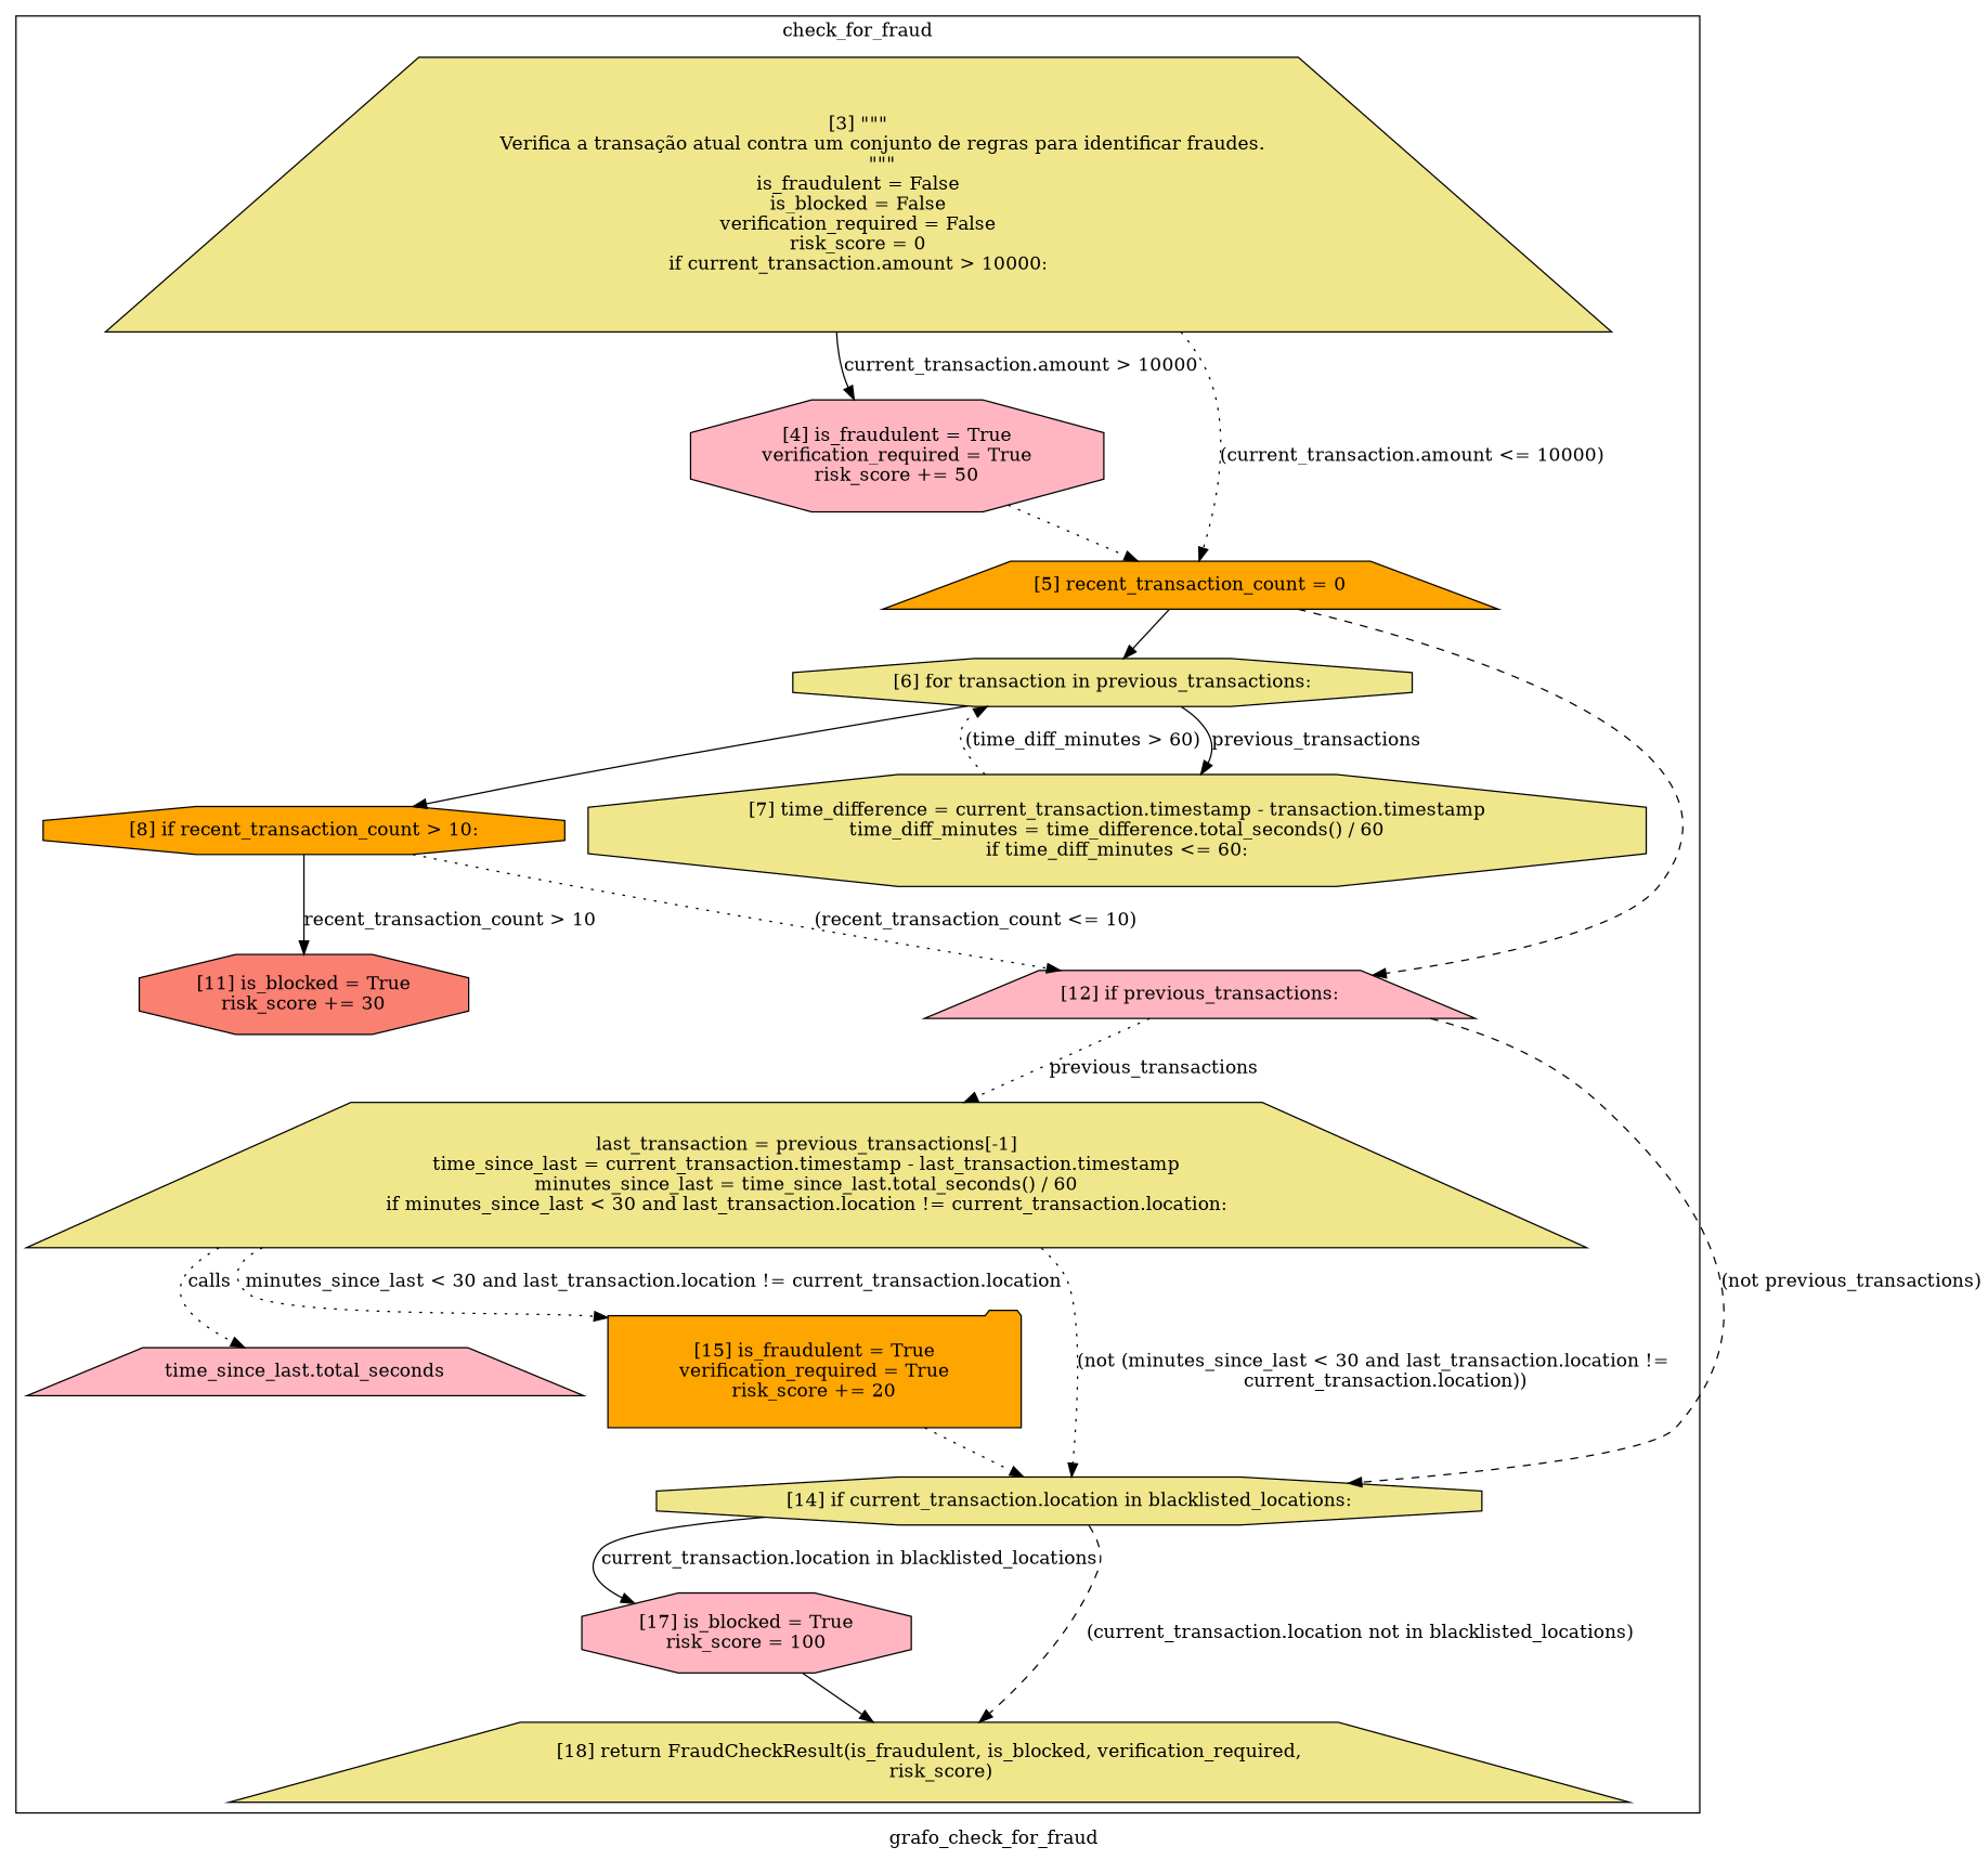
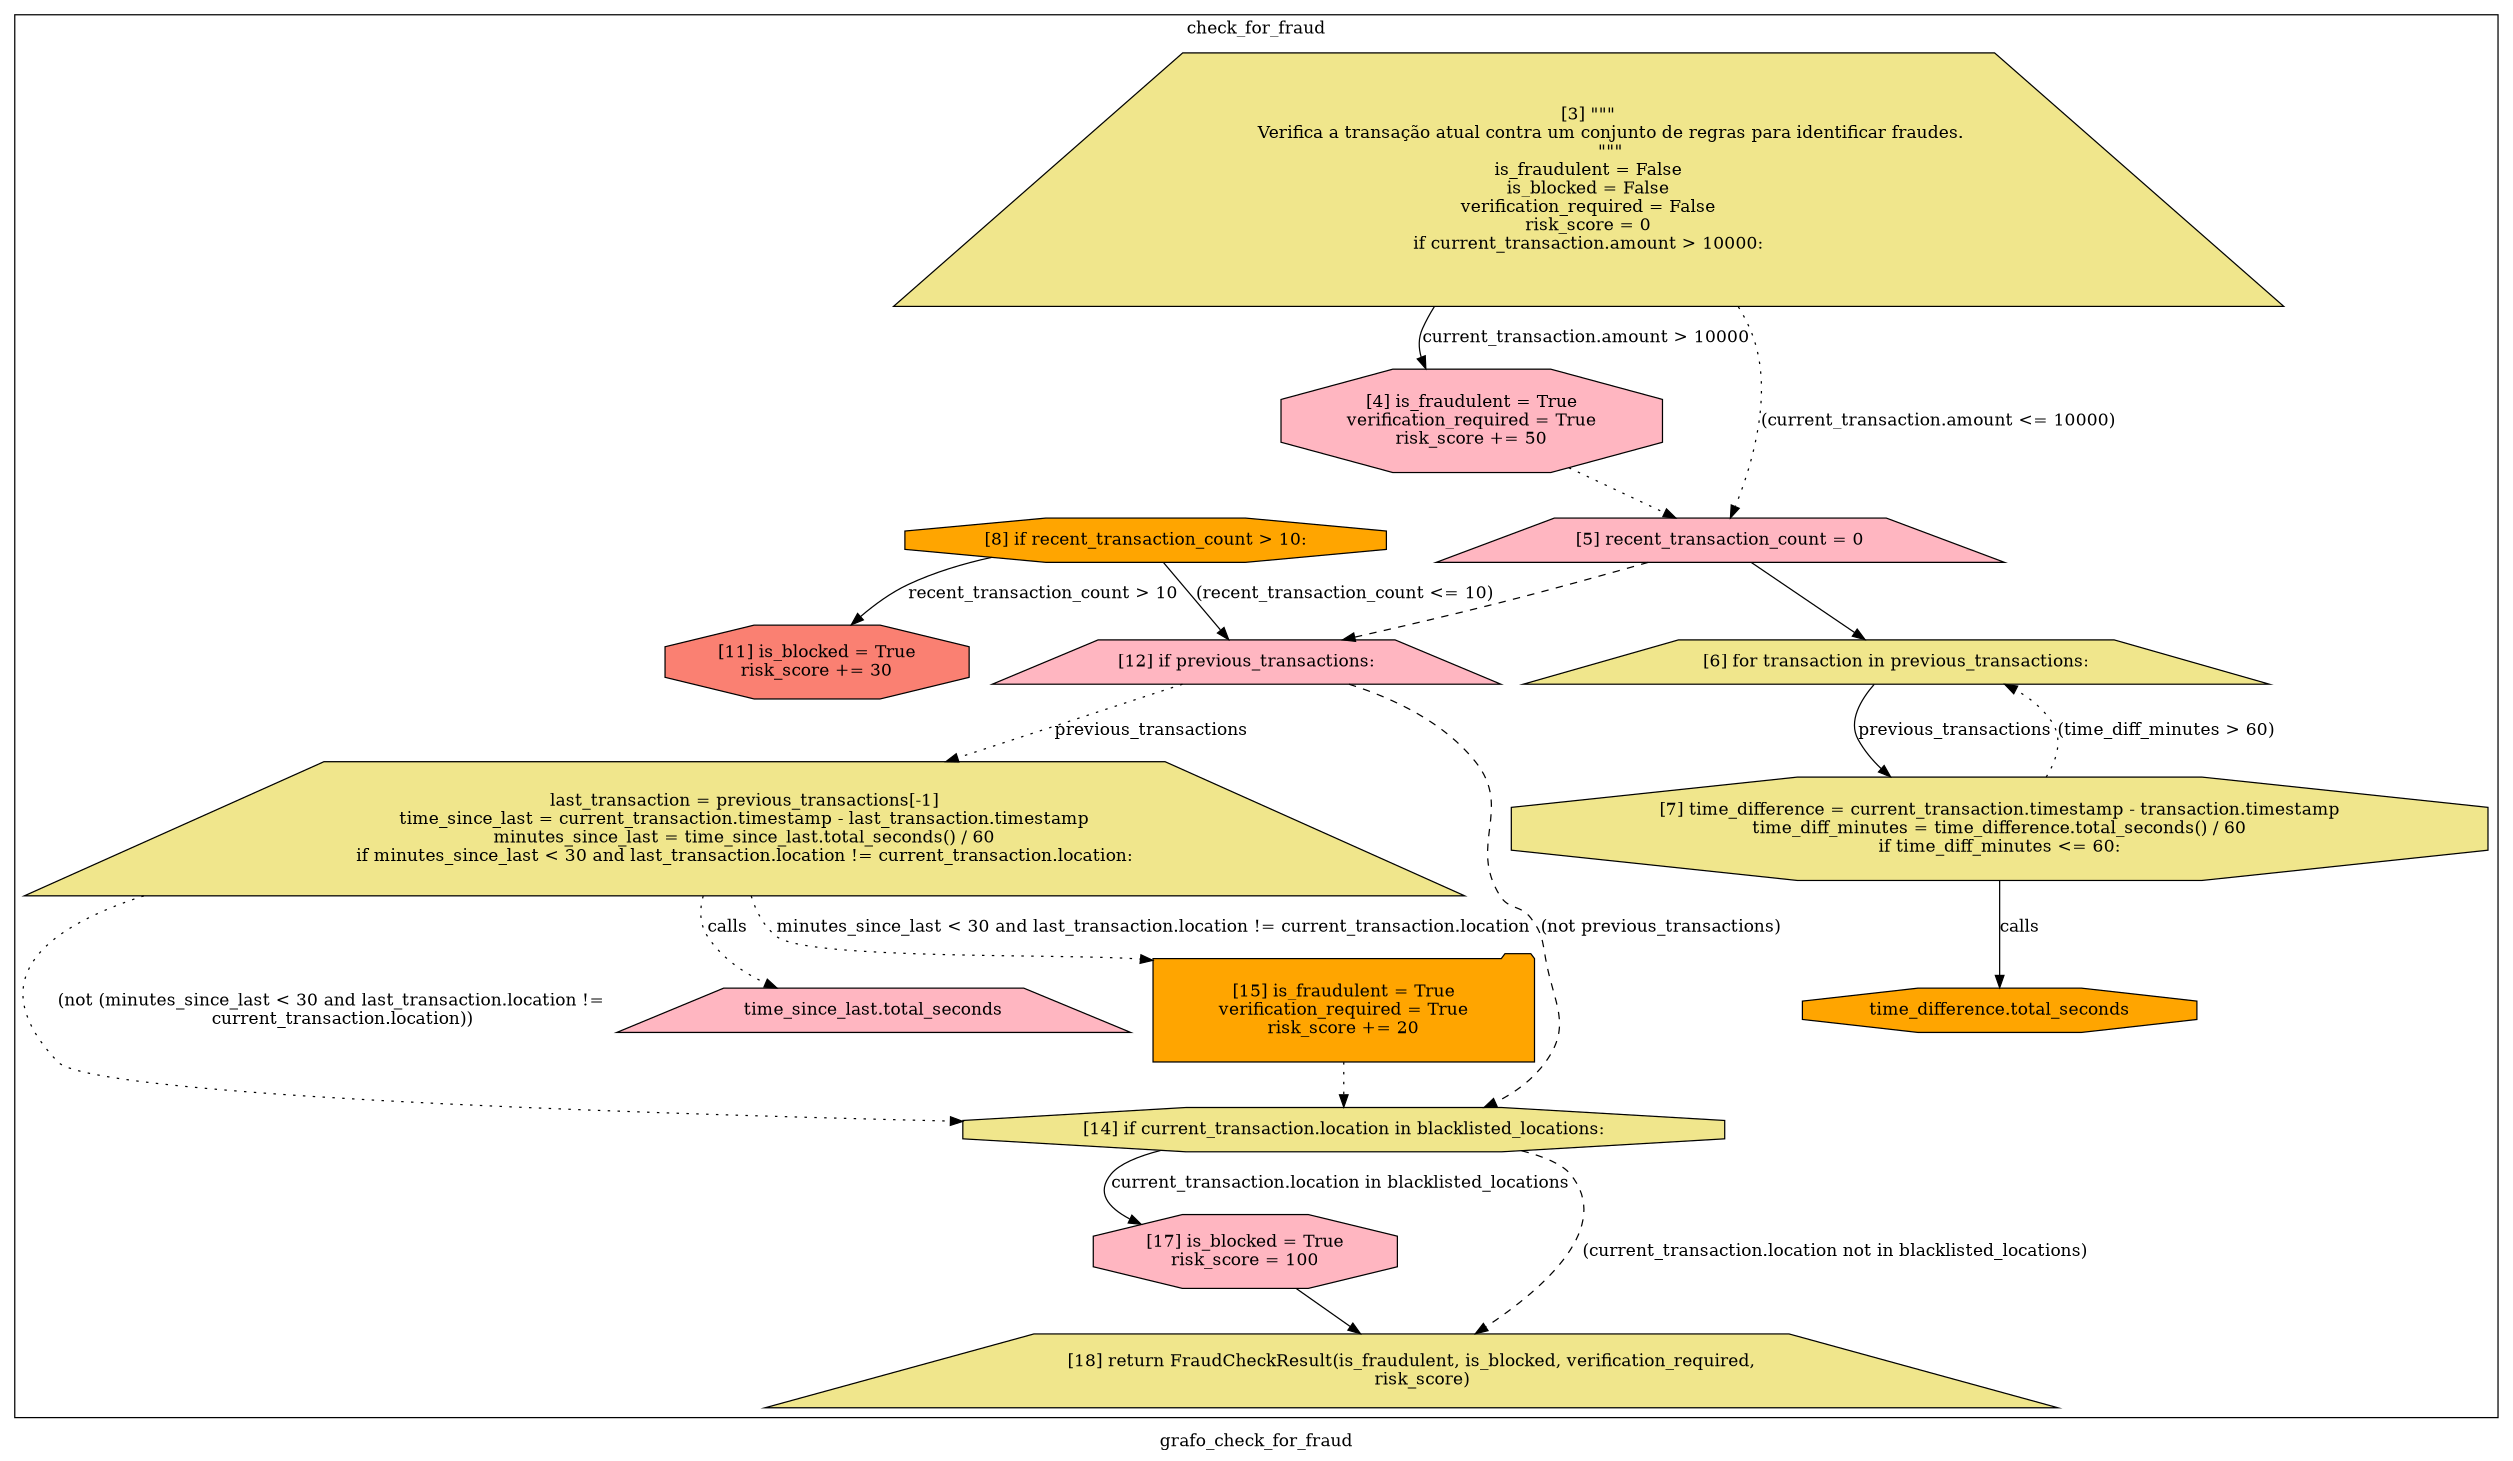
  digraph {
    label=grafo_check_for_fraud
    node [fillcolor=khaki shape=octagon style=filled]
    edge [style=solid]
    n1 [height=2.8677 label="[3] \"\"\"\n        Verifica a transação atual contra um conjunto de regras para identificar fraudes.\n        \"\"\"\nis_fraudulent = False\nis_blocked = False\nverification_required = False\nrisk_score = 0\nif current_transaction.amount > 10000:\n" shape=trapezium width=12.32]
    n2 [fillcolor=lightpink height=1.1736 label="[4] is_fraudulent = True\nverification_required = True\nrisk_score += 50\n" width=4.3065]
-   n3 [fillcolor=orange height=0.5 label="[5] recent_transaction_count = 0\n" shape=trapezium width=4.4037]
-   n4 [height=0.5 label="[6] for transaction in previous_transactions:\n" width=5.9528]
+   n3 [fillcolor=lightpink height=0.5 label="[5] recent_transaction_count = 0\n" shape=trapezium width=4.4037]
+   n4 [height=0.5 label="[6] for transaction in previous_transactions:\n" shape=trapezium width=5.9528]
    n5 [height=1.1736 label="[7] time_difference = current_transaction.timestamp - transaction.timestamp\ntime_diff_minutes = time_difference.total_seconds() / 60\nif time_diff_minutes <= 60:\n" width=10.715]
    n6 [fillcolor=orange height=0.5 label="[8] if recent_transaction_count > 10:\n" width=4.9445]
+   n7 [fillcolor=orange height=0.5 label="time_difference.total_seconds" width=3.1701]
    n8 [fillcolor=salmon height=0.83478 label="[11] is_blocked = True\nrisk_score += 30\n" width=2.8186]
    n9 [fillcolor=lightpink height=0.5 label="[12] if previous_transactions:\n" shape=trapezium width=3.7315]
    n10 [height=1.5124 label="last_transaction = previous_transactions[-1]\ntime_since_last = current_transaction.timestamp - last_transaction.timestamp\nminutes_since_last = time_since_last.total_seconds() / 60\nif minutes_since_last < 30 and last_transaction.location != current_transaction.location:\n" shape=trapezium width=12.703]
    n11 [height=0.5 label="[14] if current_transaction.location in blacklisted_locations:\n" width=7.9257]
    n12 [fillcolor=lightpink height=0.5 label="time_since_last.total_seconds" shape=trapezium width=3.1389]
    n13 [fillcolor=orange height=1.1736 label="[15] is_fraudulent = True\nverification_required = True\nrisk_score += 20\n" shape=folder width=4.3065]
    n14 [fillcolor=lightpink height=0.83478 label="[17] is_blocked = True\nrisk_score = 100\n" width=2.8186]
    n15 [height=0.83478 label="[18] return FraudCheckResult(is_fraudulent, is_blocked, verification_required,\n    risk_score)\n" shape=trapezium width=10.656]
    subgraph cluster_1 {
      label=check_for_fraud
      n1
      n2
      n3
      n4
      n5
      n6
+     n7
      n8
      n9
      n10
      n11
      n12
      n13
      n14
      n15
    }
    n1 -> n2 [label="current_transaction.amount > 10000"]
    n1 -> n3 [label="(current_transaction.amount <= 10000)" style=dotted]
    n2 -> n3 [style=dotted]
    n3 -> n4
    n3 -> n9 [style=dashed]
    n4 -> n5 [label=previous_transactions]
-   n4 -> n6
    n5 -> n4 [label="(time_diff_minutes > 60)" style=dotted]
+   n5 -> n7 [label=calls]
    n6 -> n8 [label="recent_transaction_count > 10"]
-   n6 -> n9 [label="(recent_transaction_count <= 10)" style=dotted]
+   n6 -> n9 [label="(recent_transaction_count <= 10)"]
    n9 -> n10 [label=previous_transactions style=dotted]
    n9 -> n11 [label="(not previous_transactions)" style=dashed]
    n10 -> n11 [label="(not (minutes_since_last < 30 and last_transaction.location !=\n    current_transaction.location))" style=dotted]
    n10 -> n12 [label=calls style=dotted]
    n10 -> n13 [label="minutes_since_last < 30 and last_transaction.location != current_transaction.location" style=dotted]
    n11 -> n14 [label="current_transaction.location in blacklisted_locations"]
    n11 -> n15 [label="(current_transaction.location not in blacklisted_locations)" style=dashed]
    n13 -> n11 [style=dotted]
    n14 -> n15
  }
